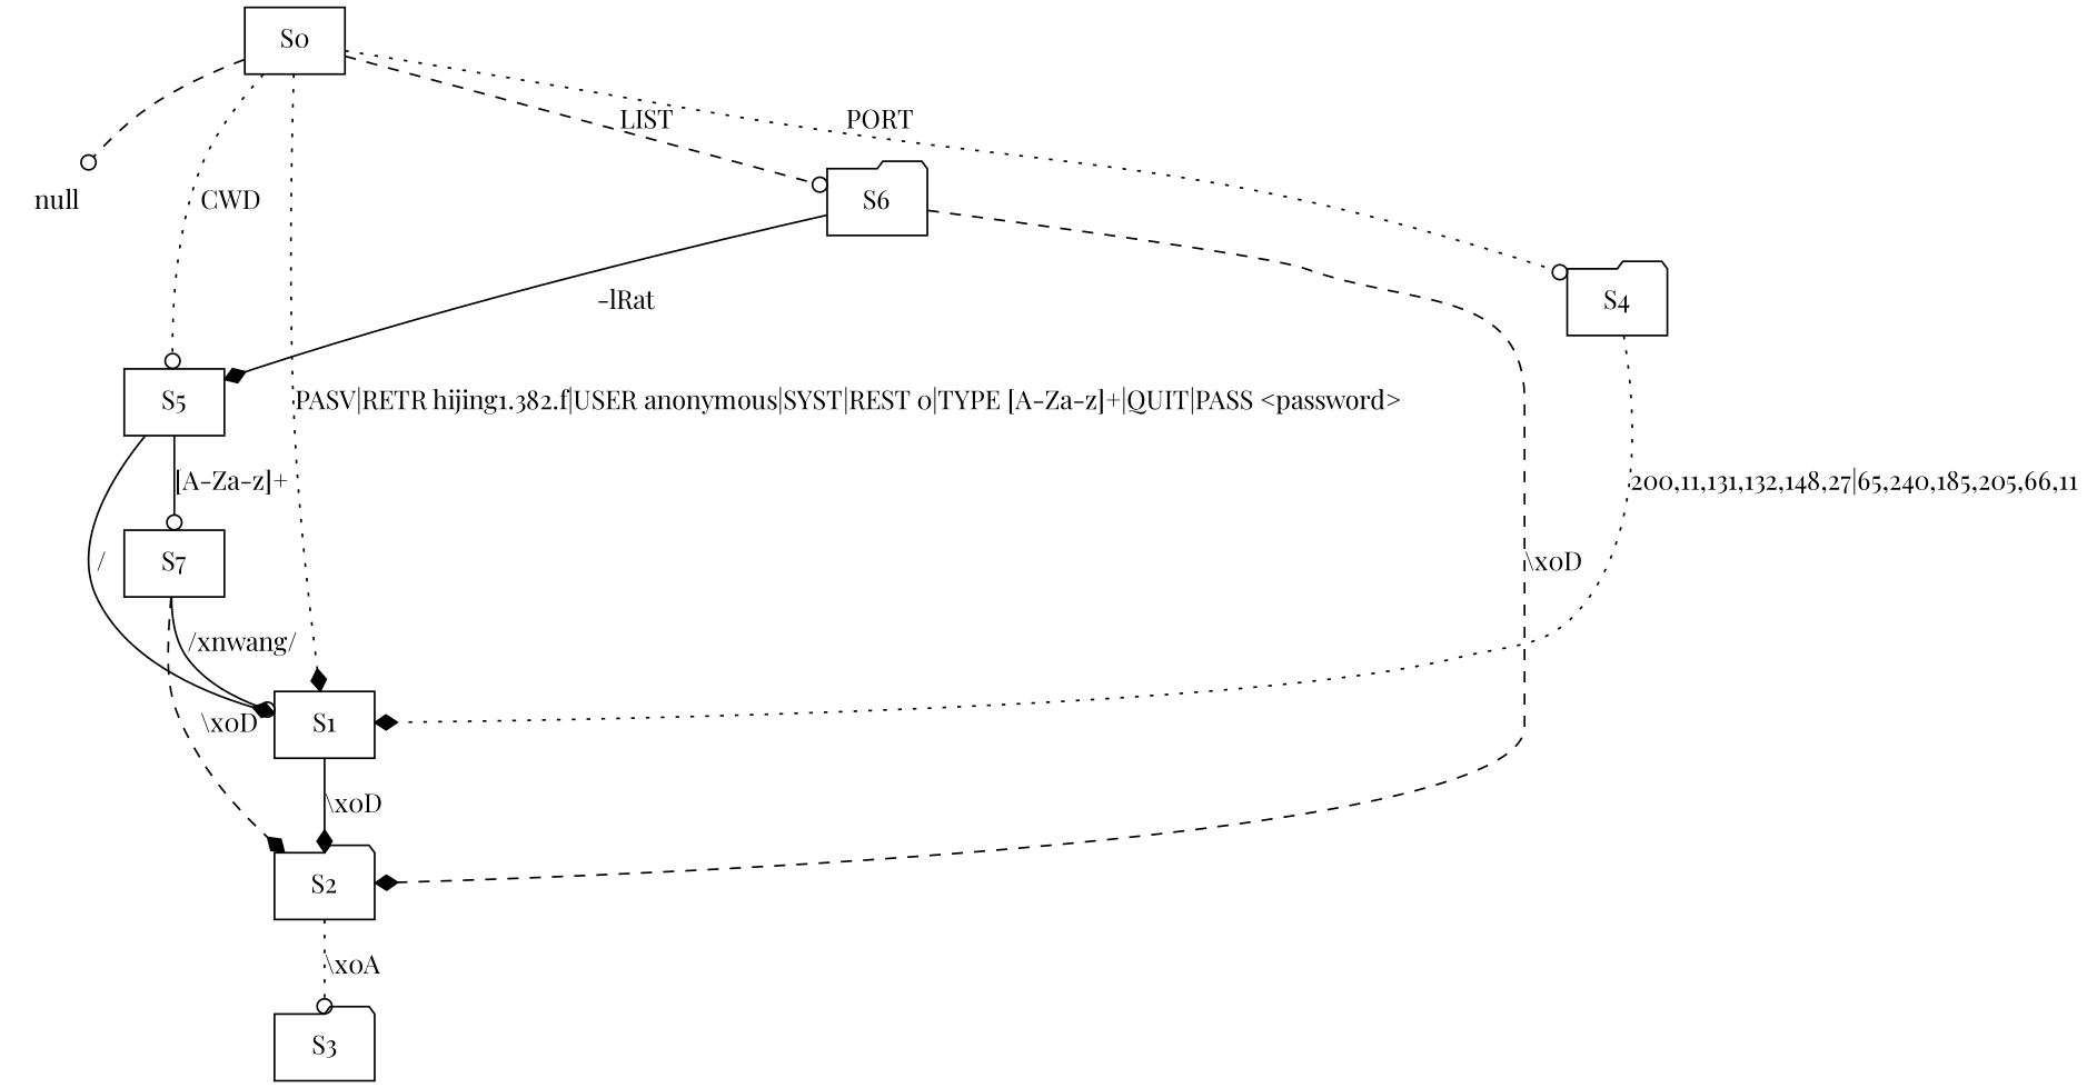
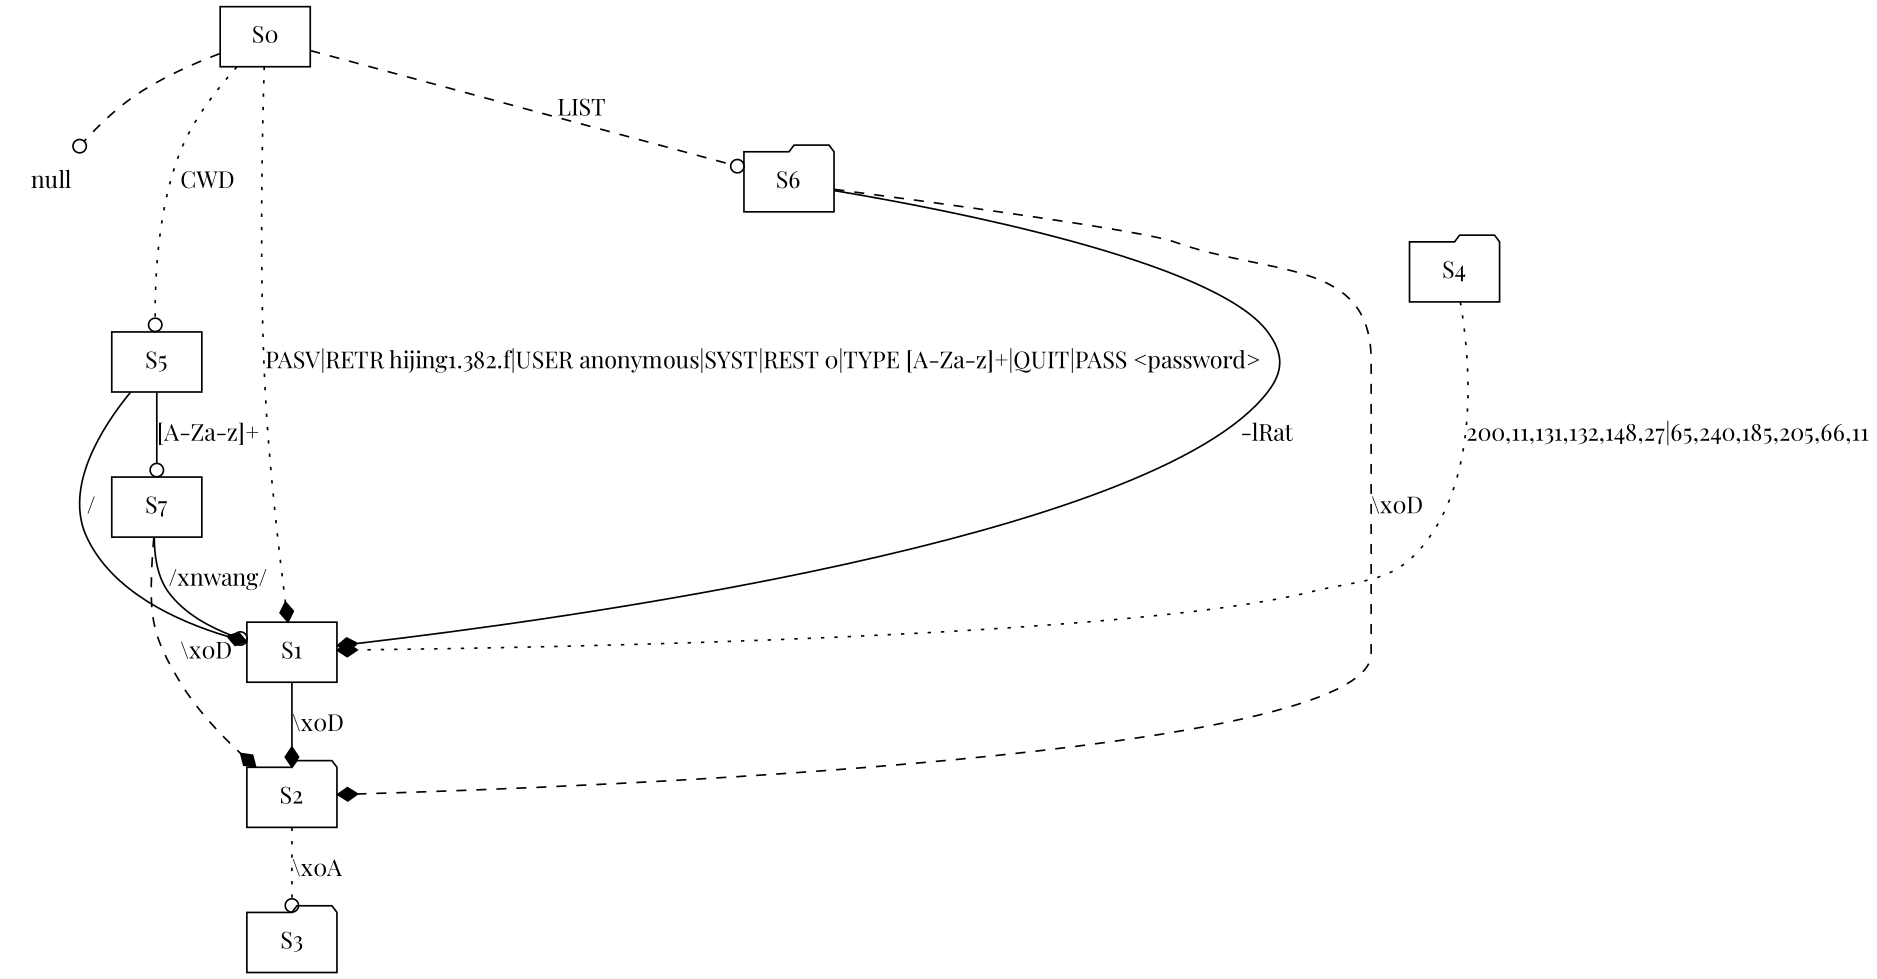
  digraph {
    fontname="Playfair Display"
    rankdir=TB
    node [fontname="Playfair Display" shape=box]
    edge [arrowhead=odot fontname="Playfair Display" style=dotted]
    null [shape=plaintext]
    S0
    S4 [shape=folder]
    S5
    S6 [shape=folder]
    S1
    S7
    S2 [shape=folder]
    S3 [shape=folder]
    S0 -> null [style=dashed]
-   S0 -> S4 [label="PORT "]
    S0 -> S5 [label="CWD "]
    S0 -> S6 [label=LIST style=dashed]
    S0 -> S1 [arrowhead=diamond label="PASV|RETR hijing1.382.f|USER anonymous|SYST|REST 0|TYPE [A-Za-z]+|QUIT|PASS <password>"]
    S4 -> S1 [arrowhead=diamond label="200,11,131,132,148,27|65,240,185,205,66,11"]
    S5 -> S1 [arrowhead=diamond label="/" style=solid]
    S5 -> S7 [label="[A-Za-z]+" style=solid]
-   S6 -> S5 [arrowhead=diamond label=" -lRat" style=solid]
+   S6 -> S1 [arrowhead=diamond label=" -lRat" style=solid]
    S6 -> S2 [arrowhead=diamond label="\\x0D" style=dashed]
    S1 -> S2 [arrowhead=diamond label="\\x0D" style=solid]
    S7 -> S1 [label="/xnwang/" style=solid]
    S7 -> S2 [arrowhead=diamond label="\\x0D" style=dashed]
    S2 -> S3 [label="\\x0A"]
  }
